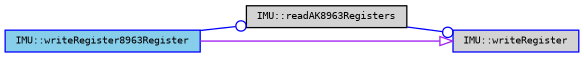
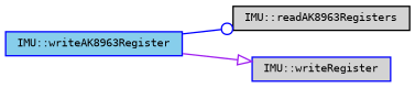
  digraph {
    rankdir=LR
    node [color=blue fillcolor=lightgrey fontname=DejaVuSansMono fontsize=8 shape=record style=filled]
    edge [arrowhead=odot color=blue fontname=DejaVuSansMono fontsize=8 labelfontname=DejaVuSansMono labelfontsize=8 style=solid]
-   n1 [fillcolor=skyblue fontcolor=black height=0.2 label="IMU::writeRegister8963Register" width=0.4]
+   n1 [fillcolor=skyblue fontcolor=black height=0.2 label="IMU::writeAK8963Register" width=0.4]
    n2 [color=black height=0.2 label="IMU::readAK8963Registers" width=0.4]
    n3 [height=0.2 label="IMU::writeRegister" width=0.4]
    n1 -> n2
    n1 -> n3 [arrowhead=onormal color=purple]
-   n2 -> n3
  }
